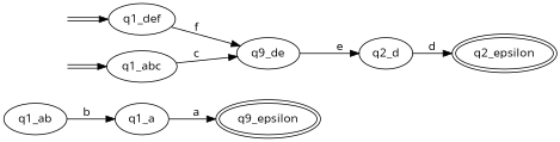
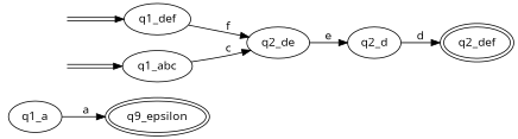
  digraph {
    fontname="Open Sans"
    rankdir=LR
    node [fontname="Open Sans"]
    edge [fontname="Open Sans"]
    n1 [label=q9_epsilon peripheries=2]
    n2 [label=q1_a]
-   n3 [label=q1_ab]
    n4 [label=q1_abc]
-   n5 [label=q9_de]
-   n6 [label=q2_epsilon peripheries=2]
+   n5 [label=q2_de]
+   n6 [label=q2_def peripheries=2]
    n7 [label=q2_d]
    n8 [label=q1_def]
    start3 [style=invis]
    start7 [style=invis]
    n2 -> n1 [label=a]
-   n3 -> n2 [label=b]
    n4 -> n5 [label=c]
    n5 -> n7 [label=e]
    n7 -> n6 [label=d]
    n8 -> n5 [label=f]
    start3 -> n4 [color="black:white:black"]
    start7 -> n8 [color="black:white:black"]
  }
